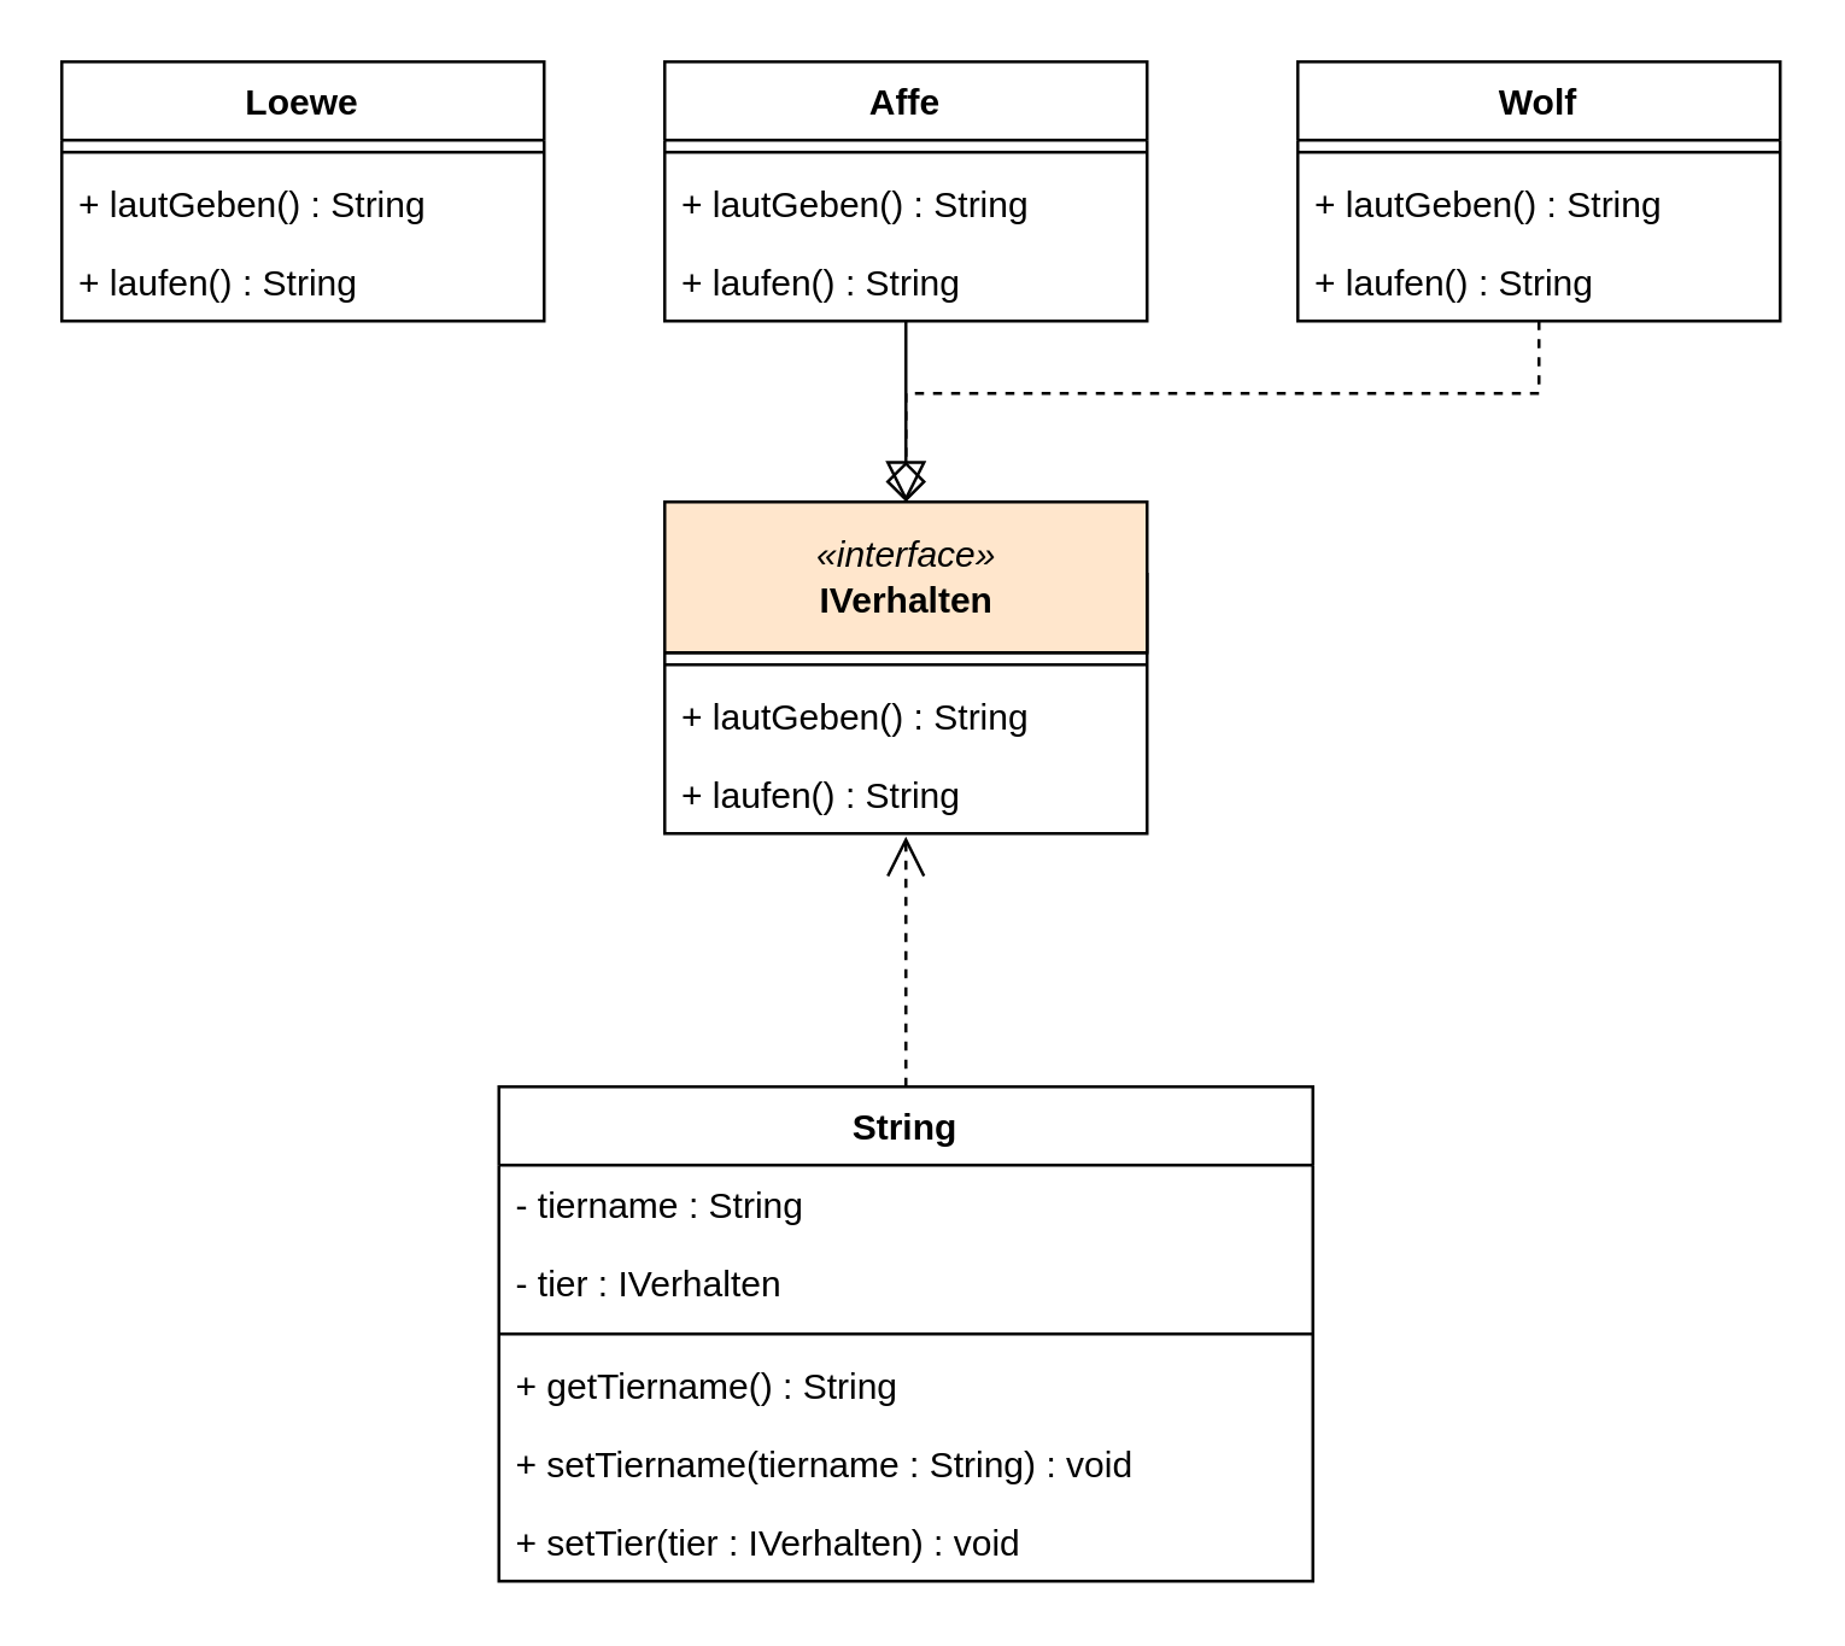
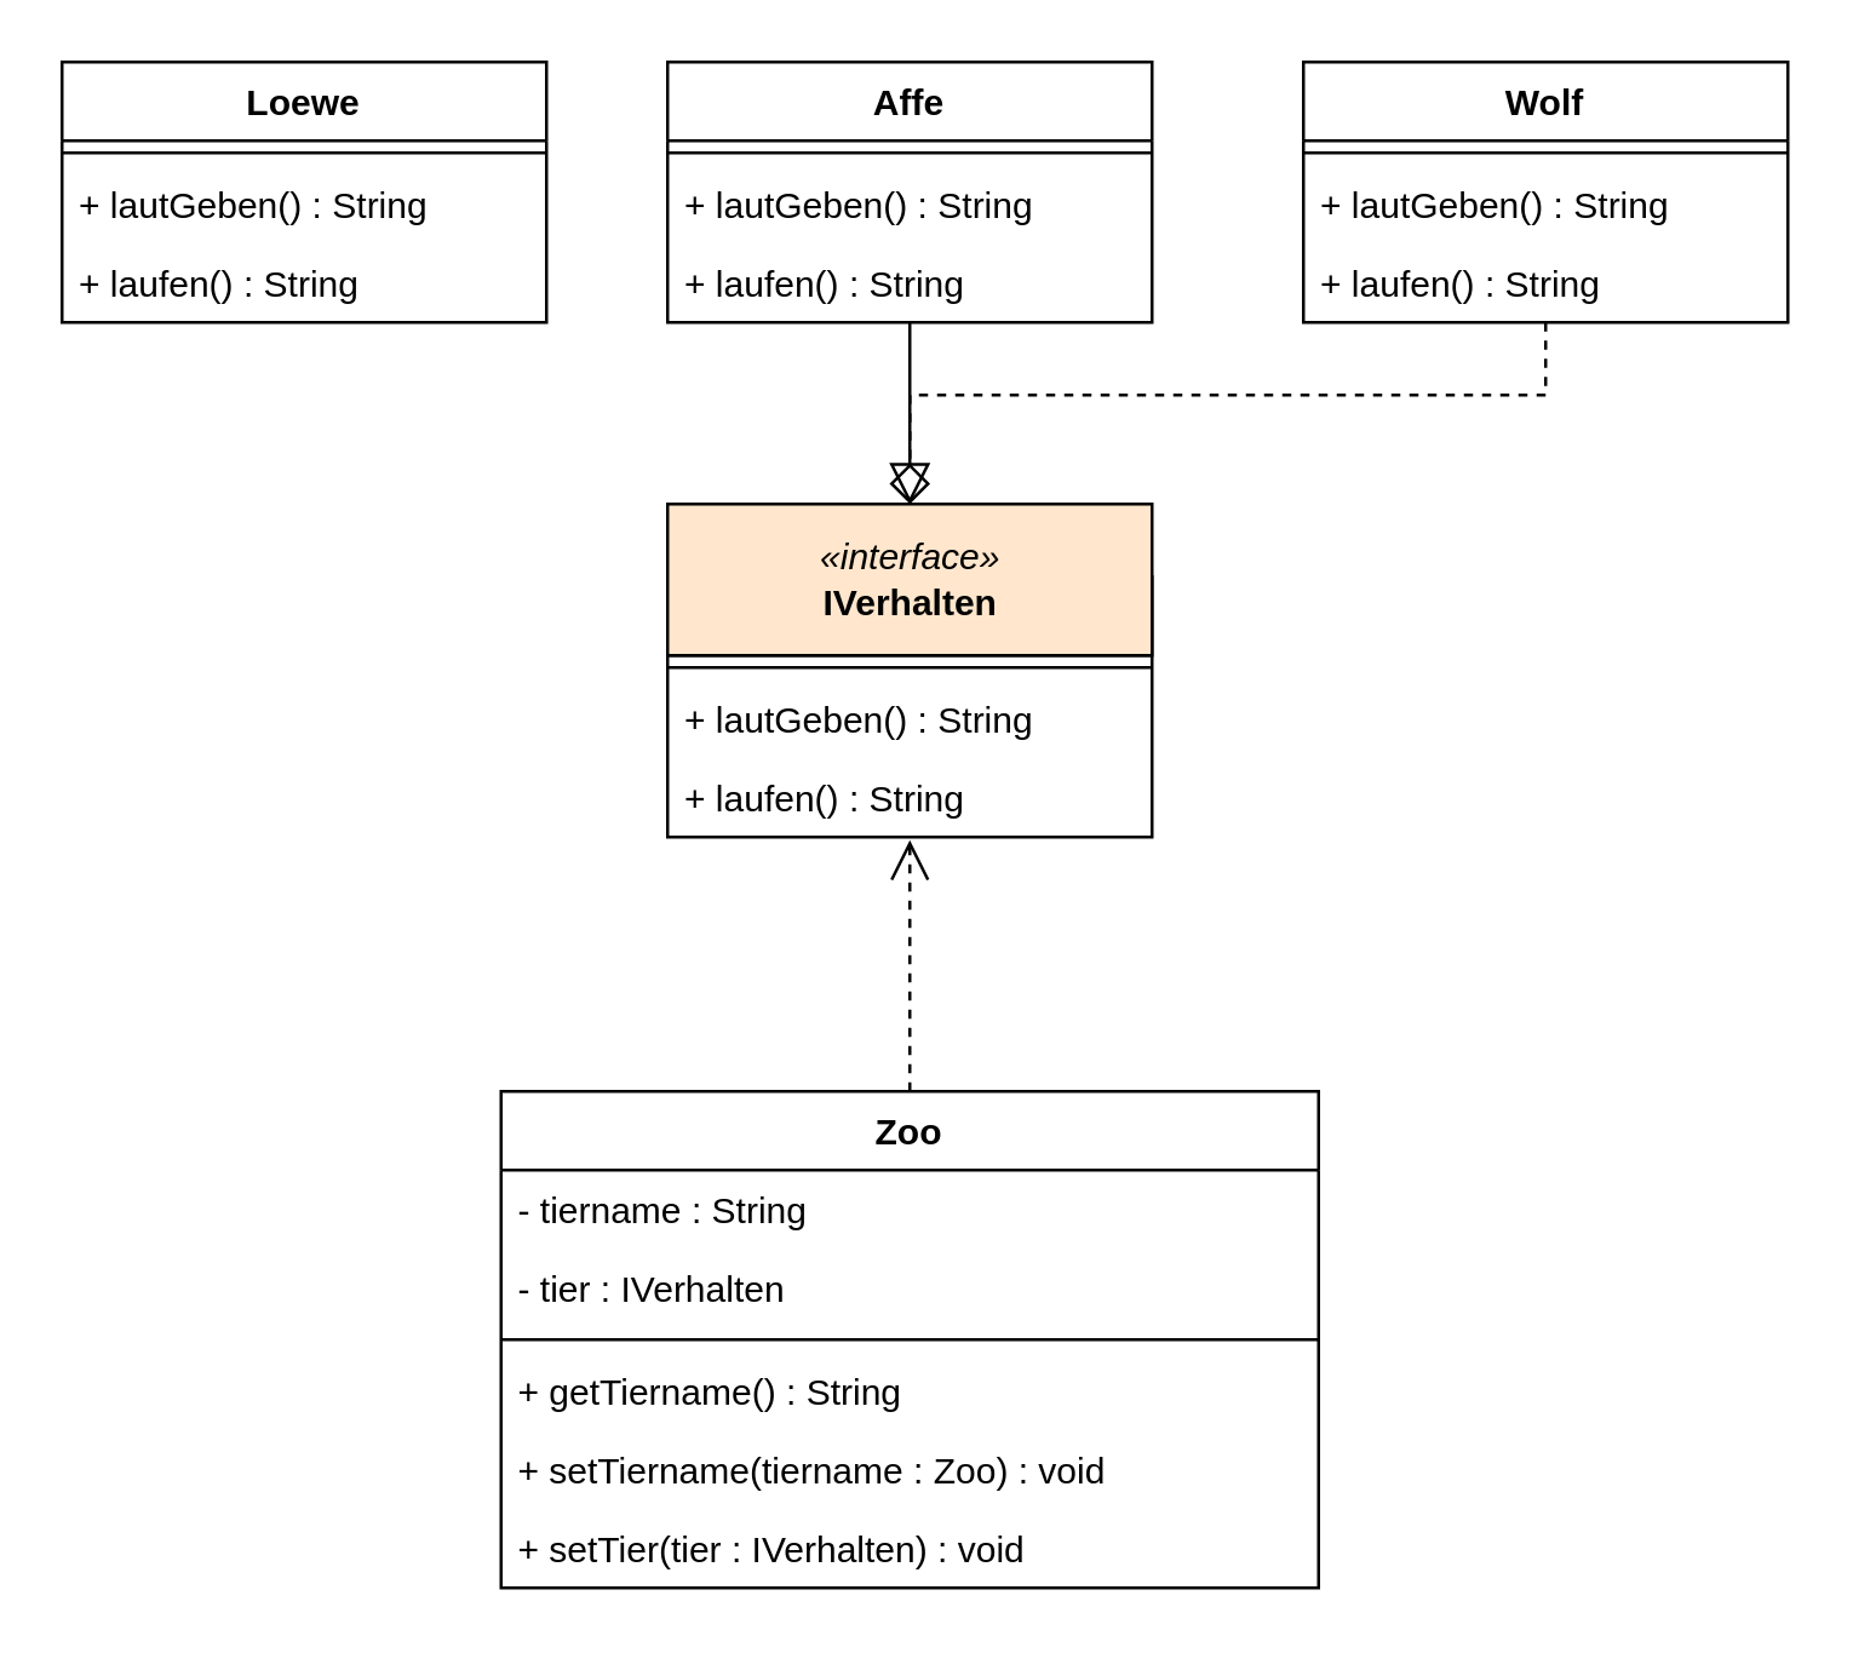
  <mxCell id="0" />
  <mxCell id="1" parent="0" />
  <mxCell id="2" value="IVerhalten" style="swimlane;fontStyle=1;align=center;verticalAlign=top;childLayout=stackLayout;horizontal=1;startSize=26;horizontalStack=0;resizeParent=1;resizeParentMax=0;resizeLast=0;collapsible=1;marginBottom=0;" vertex="1" parent="1"><mxGeometry x="220" y="190" width="160" height="86" as="geometry" /></mxCell>
  <mxCell id="3" value="" style="line;strokeWidth=1;fillColor=none;align=left;verticalAlign=middle;spacingTop=-1;spacingLeft=3;spacingRight=3;rotatable=0;labelPosition=right;points=[];portConstraint=eastwest;strokeColor=inherit;" vertex="1" parent="2"><mxGeometry y="26" width="160" height="8" as="geometry" /></mxCell>
  <mxCell id="4" value="+ lautGeben() : String" style="text;strokeColor=none;fillColor=none;align=left;verticalAlign=top;spacingLeft=4;spacingRight=4;overflow=hidden;rotatable=0;points=[[0,0.5],[1,0.5]];portConstraint=eastwest;" vertex="1" parent="2"><mxGeometry y="34" width="160" height="26" as="geometry" /></mxCell>
  <mxCell id="5" value="+ laufen() : String" style="text;strokeColor=none;fillColor=none;align=left;verticalAlign=top;spacingLeft=4;spacingRight=4;overflow=hidden;rotatable=0;points=[[0,0.5],[1,0.5]];portConstraint=eastwest;" vertex="1" parent="2"><mxGeometry y="60" width="160" height="26" as="geometry" /></mxCell>
  <mxCell id="6" value="Loewe" style="swimlane;fontStyle=1;align=center;verticalAlign=top;childLayout=stackLayout;horizontal=1;startSize=26;horizontalStack=0;resizeParent=1;resizeParentMax=0;resizeLast=0;collapsible=1;marginBottom=0;" vertex="1" parent="1"><mxGeometry x="20" y="20" width="160" height="86" as="geometry" /></mxCell>
  <mxCell id="7" value="" style="line;strokeWidth=1;fillColor=none;align=left;verticalAlign=middle;spacingTop=-1;spacingLeft=3;spacingRight=3;rotatable=0;labelPosition=right;points=[];portConstraint=eastwest;strokeColor=inherit;" vertex="1" parent="6"><mxGeometry y="26" width="160" height="8" as="geometry" /></mxCell>
  <mxCell id="8" value="+ lautGeben() : String" style="text;strokeColor=none;fillColor=none;align=left;verticalAlign=top;spacingLeft=4;spacingRight=4;overflow=hidden;rotatable=0;points=[[0,0.5],[1,0.5]];portConstraint=eastwest;" vertex="1" parent="6"><mxGeometry y="34" width="160" height="26" as="geometry" /></mxCell>
  <mxCell id="9" value="+ laufen() : String" style="text;strokeColor=none;fillColor=none;align=left;verticalAlign=top;spacingLeft=4;spacingRight=4;overflow=hidden;rotatable=0;points=[[0,0.5],[1,0.5]];portConstraint=eastwest;" vertex="1" parent="6"><mxGeometry y="60" width="160" height="26" as="geometry" /></mxCell>
  <mxCell id="10" style="edgeStyle=orthogonalEdgeStyle;rounded=0;orthogonalLoop=1;jettySize=auto;html=1;entryX=0.5;entryY=0;entryDx=0;entryDy=0;dashed=0;endArrow=block;endFill=0;startSize=8;endSize=11;" edge="1" parent="1" source="11" target="20"><mxGeometry relative="1" as="geometry" /></mxCell>
  <mxCell id="11" value="Affe" style="swimlane;fontStyle=1;align=center;verticalAlign=top;childLayout=stackLayout;horizontal=1;startSize=26;horizontalStack=0;resizeParent=1;resizeParentMax=0;resizeLast=0;collapsible=1;marginBottom=0;" vertex="1" parent="1"><mxGeometry x="220" y="20" width="160" height="86" as="geometry" /></mxCell>
  <mxCell id="12" value="" style="line;strokeWidth=1;fillColor=none;align=left;verticalAlign=middle;spacingTop=-1;spacingLeft=3;spacingRight=3;rotatable=0;labelPosition=right;points=[];portConstraint=eastwest;strokeColor=inherit;" vertex="1" parent="11"><mxGeometry y="26" width="160" height="8" as="geometry" /></mxCell>
  <mxCell id="13" value="+ lautGeben() : String" style="text;strokeColor=none;fillColor=none;align=left;verticalAlign=top;spacingLeft=4;spacingRight=4;overflow=hidden;rotatable=0;points=[[0,0.5],[1,0.5]];portConstraint=eastwest;" vertex="1" parent="11"><mxGeometry y="34" width="160" height="26" as="geometry" /></mxCell>
  <mxCell id="14" value="+ laufen() : String" style="text;strokeColor=none;fillColor=none;align=left;verticalAlign=top;spacingLeft=4;spacingRight=4;overflow=hidden;rotatable=0;points=[[0,0.5],[1,0.5]];portConstraint=eastwest;" vertex="1" parent="11"><mxGeometry y="60" width="160" height="26" as="geometry" /></mxCell>
  <mxCell id="15" style="edgeStyle=orthogonalEdgeStyle;rounded=0;orthogonalLoop=1;jettySize=auto;html=1;entryX=0.5;entryY=0;entryDx=0;entryDy=0;dashed=1;endArrow=diamond;endFill=0;startSize=8;endSize=11;" edge="1" parent="1" source="16" target="20"><mxGeometry relative="1" as="geometry"><Array as="points"><mxPoint x="510" y="130" /><mxPoint x="300" y="130" /></Array></mxGeometry></mxCell>
  <mxCell id="16" value="Wolf" style="swimlane;fontStyle=1;align=center;verticalAlign=top;childLayout=stackLayout;horizontal=1;startSize=26;horizontalStack=0;resizeParent=1;resizeParentMax=0;resizeLast=0;collapsible=1;marginBottom=0;" vertex="1" parent="1"><mxGeometry x="430" y="20" width="160" height="86" as="geometry" /></mxCell>
  <mxCell id="17" value="" style="line;strokeWidth=1;fillColor=none;align=left;verticalAlign=middle;spacingTop=-1;spacingLeft=3;spacingRight=3;rotatable=0;labelPosition=right;points=[];portConstraint=eastwest;strokeColor=inherit;" vertex="1" parent="16"><mxGeometry y="26" width="160" height="8" as="geometry" /></mxCell>
  <mxCell id="18" value="+ lautGeben() : String" style="text;strokeColor=none;fillColor=none;align=left;verticalAlign=top;spacingLeft=4;spacingRight=4;overflow=hidden;rotatable=0;points=[[0,0.5],[1,0.5]];portConstraint=eastwest;" vertex="1" parent="16"><mxGeometry y="34" width="160" height="26" as="geometry" /></mxCell>
  <mxCell id="19" value="+ laufen() : String" style="text;strokeColor=none;fillColor=none;align=left;verticalAlign=top;spacingLeft=4;spacingRight=4;overflow=hidden;rotatable=0;points=[[0,0.5],[1,0.5]];portConstraint=eastwest;" vertex="1" parent="16"><mxGeometry y="60" width="160" height="26" as="geometry" /></mxCell>
  <mxCell id="20" value="&lt;i&gt;«interface»&lt;/i&gt;&lt;b&gt;&lt;br&gt;IVerhalten&lt;/b&gt;&lt;br&gt;&lt;b&gt;&lt;/b&gt;" style="html=1;fillColor=#ffe6cc;" vertex="1" parent="1"><mxGeometry x="220" y="166" width="160" height="50" as="geometry" /></mxCell>
  <mxCell id="21" style="edgeStyle=orthogonalEdgeStyle;rounded=0;orthogonalLoop=1;jettySize=auto;html=1;entryX=0.5;entryY=1.038;entryDx=0;entryDy=0;entryPerimeter=0;dashed=1;endArrow=open;endFill=0;startSize=8;endSize=11;" edge="1" parent="1" source="22" target="5"><mxGeometry relative="1" as="geometry" /></mxCell>
- <mxCell id="22" value="String" style="swimlane;fontStyle=1;align=center;verticalAlign=top;childLayout=stackLayout;horizontal=1;startSize=26;horizontalStack=0;resizeParent=1;resizeParentMax=0;resizeLast=0;collapsible=1;marginBottom=0;" vertex="1" parent="1"><mxGeometry x="165" y="360" width="270" height="164" as="geometry" /></mxCell>
+ <mxCell id="22" value="Zoo" style="swimlane;fontStyle=1;align=center;verticalAlign=top;childLayout=stackLayout;horizontal=1;startSize=26;horizontalStack=0;resizeParent=1;resizeParentMax=0;resizeLast=0;collapsible=1;marginBottom=0;" vertex="1" parent="1"><mxGeometry x="165" y="360" width="270" height="164" as="geometry" /></mxCell>
  <mxCell id="23" value="- tiername : String" style="text;strokeColor=none;fillColor=none;align=left;verticalAlign=top;spacingLeft=4;spacingRight=4;overflow=hidden;rotatable=0;points=[[0,0.5],[1,0.5]];portConstraint=eastwest;" vertex="1" parent="22"><mxGeometry y="26" width="270" height="26" as="geometry" /></mxCell>
  <mxCell id="24" value="- tier : IVerhalten" style="text;strokeColor=none;fillColor=none;align=left;verticalAlign=top;spacingLeft=4;spacingRight=4;overflow=hidden;rotatable=0;points=[[0,0.5],[1,0.5]];portConstraint=eastwest;" vertex="1" parent="22"><mxGeometry y="52" width="270" height="26" as="geometry" /></mxCell>
  <mxCell id="25" value="" style="line;strokeWidth=1;fillColor=none;align=left;verticalAlign=middle;spacingTop=-1;spacingLeft=3;spacingRight=3;rotatable=0;labelPosition=right;points=[];portConstraint=eastwest;strokeColor=inherit;" vertex="1" parent="22"><mxGeometry y="78" width="270" height="8" as="geometry" /></mxCell>
  <mxCell id="26" value="+ getTiername() : String" style="text;strokeColor=none;fillColor=none;align=left;verticalAlign=top;spacingLeft=4;spacingRight=4;overflow=hidden;rotatable=0;points=[[0,0.5],[1,0.5]];portConstraint=eastwest;" vertex="1" parent="22"><mxGeometry y="86" width="270" height="26" as="geometry" /></mxCell>
- <mxCell id="27" value="+ setTiername(tiername : String) : void" style="text;strokeColor=none;fillColor=none;align=left;verticalAlign=top;spacingLeft=4;spacingRight=4;overflow=hidden;rotatable=0;points=[[0,0.5],[1,0.5]];portConstraint=eastwest;" vertex="1" parent="22"><mxGeometry y="112" width="270" height="26" as="geometry" /></mxCell>
+ <mxCell id="27" value="+ setTiername(tiername : Zoo) : void" style="text;strokeColor=none;fillColor=none;align=left;verticalAlign=top;spacingLeft=4;spacingRight=4;overflow=hidden;rotatable=0;points=[[0,0.5],[1,0.5]];portConstraint=eastwest;" vertex="1" parent="22"><mxGeometry y="112" width="270" height="26" as="geometry" /></mxCell>
  <mxCell id="28" value="+ setTier(tier : IVerhalten) : void" style="text;strokeColor=none;fillColor=none;align=left;verticalAlign=top;spacingLeft=4;spacingRight=4;overflow=hidden;rotatable=0;points=[[0,0.5],[1,0.5]];portConstraint=eastwest;" vertex="1" parent="22"><mxGeometry y="138" width="270" height="26" as="geometry" /></mxCell>
